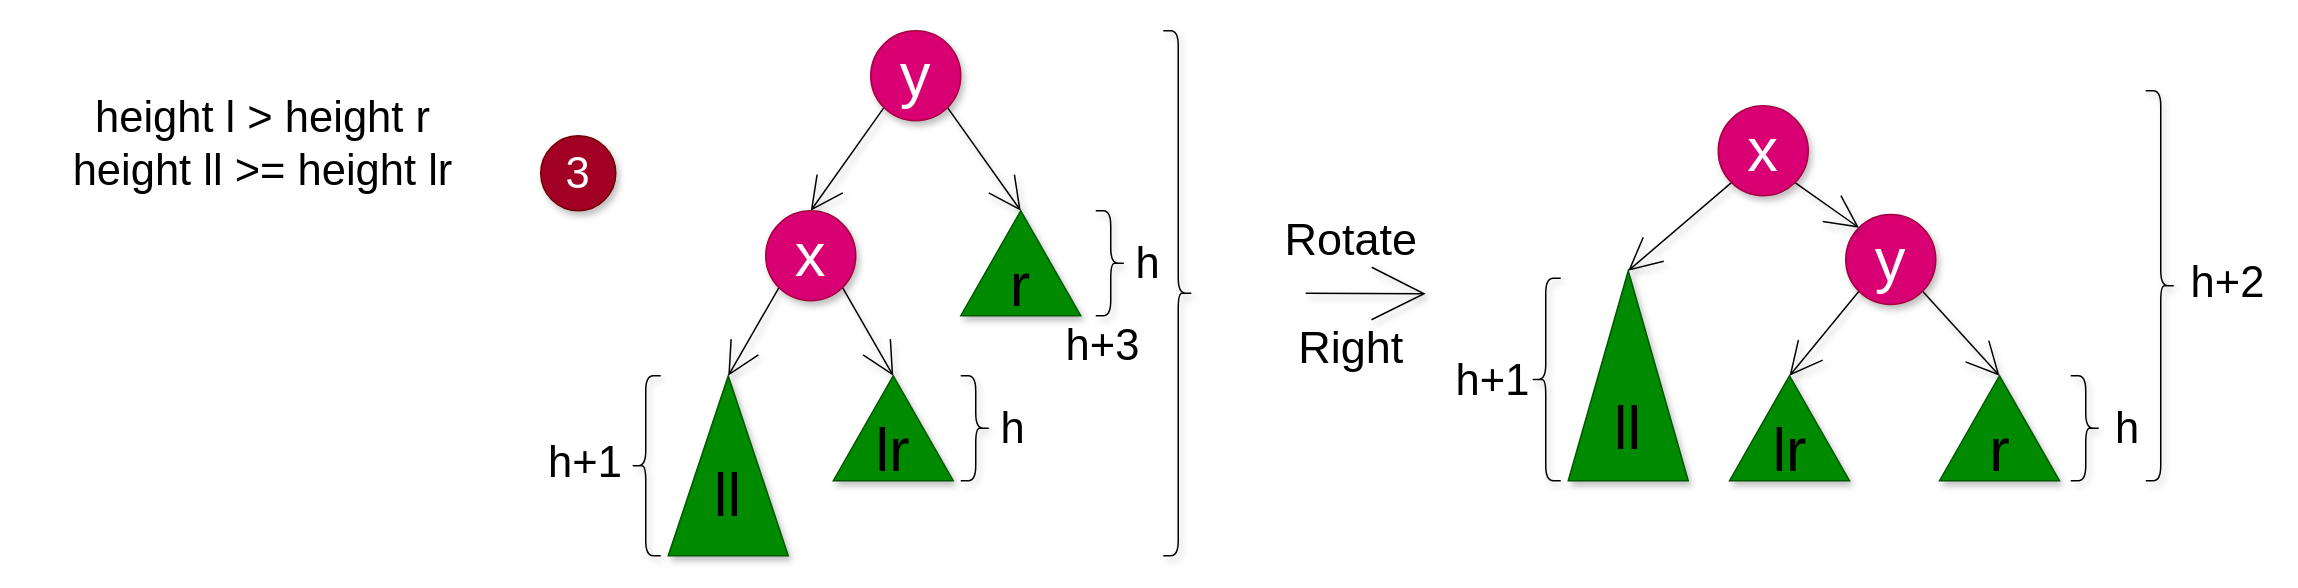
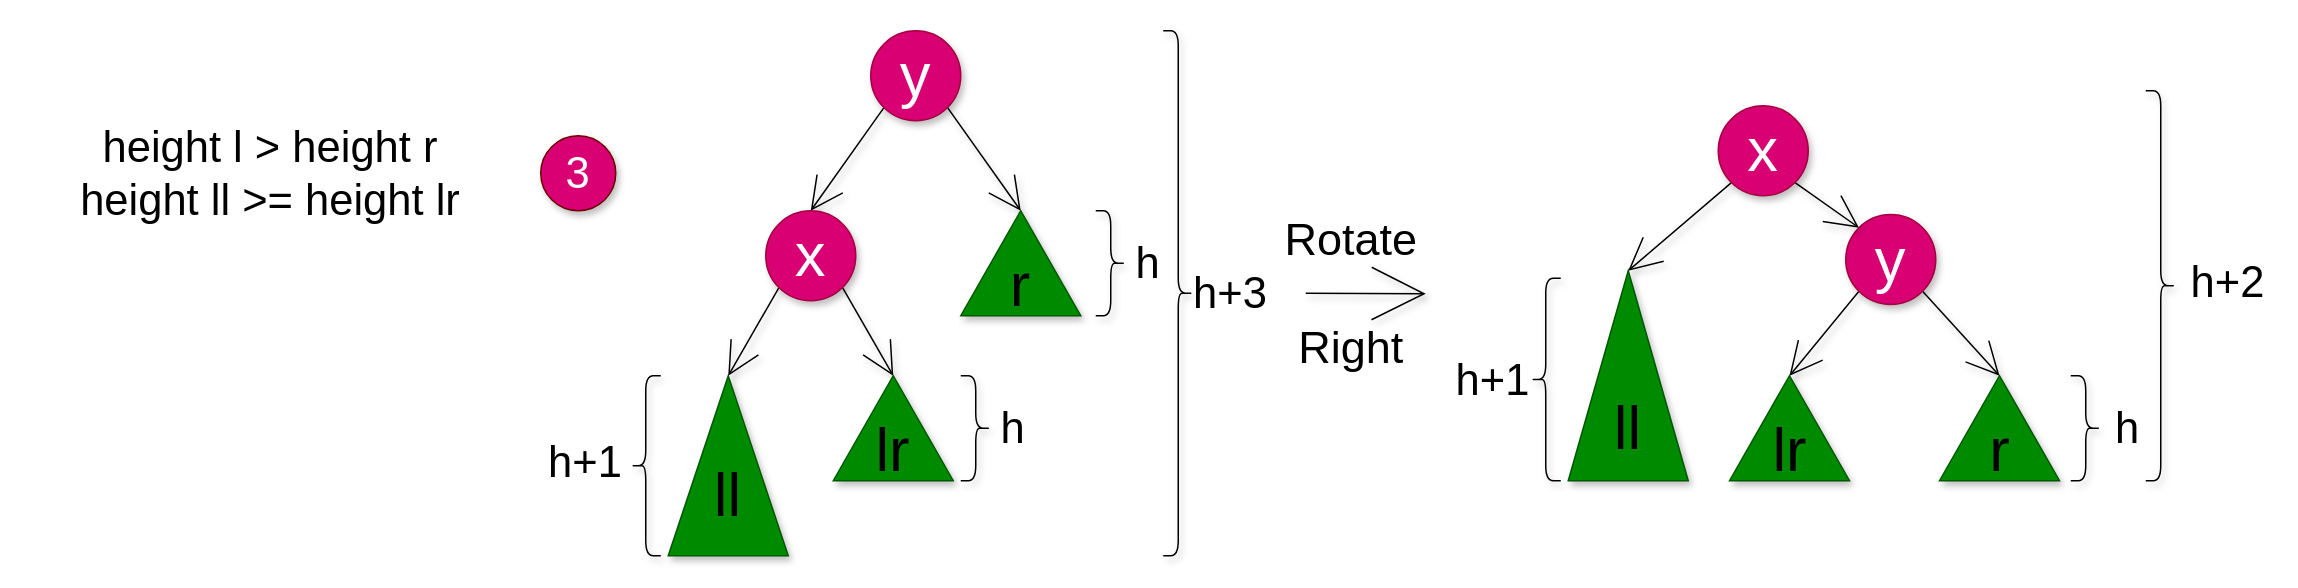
  <mxCell id="0" />
  <mxCell id="1" parent="0" />
  <mxCell id="2" style="edgeStyle=none;html=1;exitX=0;exitY=1;exitDx=0;exitDy=0;entryX=0.5;entryY=0;entryDx=0;entryDy=0;endArrow=open;endFill=0;endSize=20;shadow=1;" edge="1" parent="1" source="4" target="12"><mxGeometry relative="1" as="geometry"><mxPoint x="540" y="140" as="targetPoint" /></mxGeometry></mxCell>
  <mxCell id="3" style="edgeStyle=none;html=1;exitX=1;exitY=1;exitDx=0;exitDy=0;entryX=0;entryY=0;entryDx=40;entryDy=0;endArrow=open;endFill=0;endSize=20;entryPerimeter=0;shadow=1;" edge="1" parent="1" source="4" target="5"><mxGeometry relative="1" as="geometry"><mxPoint x="675" y="140" as="targetPoint" /></mxGeometry></mxCell>
  <mxCell id="4" value="y" style="ellipse;whiteSpace=wrap;html=1;aspect=fixed;fontSize=41;fillColor=#d80073;strokeColor=#A50040;fontColor=#ffffff;shadow=1;" vertex="1" parent="1"><mxGeometry x="580" y="20" width="60" height="60" as="geometry" /></mxCell>
  <mxCell id="5" value="" style="verticalLabelPosition=bottom;verticalAlign=top;html=1;shape=mxgraph.basic.acute_triangle;dx=0.5;fontSize=41;fillColor=#008a00;strokeColor=#005700;fontColor=#ffffff;shadow=1;" vertex="1" parent="1"><mxGeometry x="640" y="140" width="80" height="70" as="geometry" /></mxCell>
  <mxCell id="6" value="r" style="text;html=1;strokeColor=none;fillColor=none;align=center;verticalAlign=middle;whiteSpace=wrap;rounded=0;fontSize=41;shadow=1;" vertex="1" parent="1"><mxGeometry x="660" y="180" width="40" height="20" as="geometry" /></mxCell>
- <mxCell id="7" value="3" style="ellipse;whiteSpace=wrap;html=1;aspect=fixed;shadow=1;fontSize=29;verticalAlign=middle;fillColor=#a20025;strokeColor=#6F0000;fontColor=#ffffff;" vertex="1" parent="1"><mxGeometry x="360" y="90" width="50" height="50" as="geometry" /></mxCell>
+ <mxCell id="7" value="3" style="ellipse;whiteSpace=wrap;html=1;aspect=fixed;shadow=1;fontSize=29;verticalAlign=middle;fillColor=#d80073;strokeColor=#6F0000;fontColor=#ffffff;" vertex="1" parent="1"><mxGeometry x="360" y="90" width="50" height="50" as="geometry" /></mxCell>
  <mxCell id="8" value="" style="verticalLabelPosition=bottom;verticalAlign=top;html=1;shape=mxgraph.basic.acute_triangle;dx=0.5;fontSize=41;align=center;fillColor=#008a00;strokeColor=#005700;fontColor=#ffffff;shadow=1;" vertex="1" parent="1"><mxGeometry x="445" y="250" width="80" height="120" as="geometry" /></mxCell>
  <mxCell id="9" value="ll" style="text;html=1;strokeColor=none;fillColor=none;align=center;verticalAlign=middle;whiteSpace=wrap;rounded=0;fontSize=41;shadow=1;" vertex="1" parent="1"><mxGeometry x="465" y="320" width="40" height="20" as="geometry" /></mxCell>
  <mxCell id="10" style="edgeStyle=none;html=1;exitX=0;exitY=1;exitDx=0;exitDy=0;entryX=0;entryY=0;entryDx=40;entryDy=0;entryPerimeter=0;shadow=1;fontSize=45;endArrow=open;endFill=0;endSize=20;" edge="1" parent="1" source="12" target="8"><mxGeometry relative="1" as="geometry" /></mxCell>
  <mxCell id="11" style="edgeStyle=none;html=1;exitX=1;exitY=1;exitDx=0;exitDy=0;entryX=0;entryY=0;entryDx=40;entryDy=0;entryPerimeter=0;shadow=1;fontSize=45;endArrow=open;endFill=0;endSize=20;" edge="1" parent="1" source="12" target="13"><mxGeometry relative="1" as="geometry" /></mxCell>
  <mxCell id="12" value="x" style="ellipse;whiteSpace=wrap;html=1;aspect=fixed;fontSize=41;fillColor=#d80073;strokeColor=#A50040;fontColor=#ffffff;shadow=1;" vertex="1" parent="1"><mxGeometry x="510" y="140" width="60" height="60" as="geometry" /></mxCell>
  <mxCell id="13" value="" style="verticalLabelPosition=bottom;verticalAlign=top;html=1;shape=mxgraph.basic.acute_triangle;dx=0.5;fontSize=41;align=center;fillColor=#008a00;strokeColor=#005700;fontColor=#ffffff;shadow=1;" vertex="1" parent="1"><mxGeometry x="555" y="250" width="80" height="70" as="geometry" /></mxCell>
  <mxCell id="14" value="lr" style="text;html=1;strokeColor=none;fillColor=none;align=center;verticalAlign=middle;whiteSpace=wrap;rounded=0;fontSize=41;shadow=1;" vertex="1" parent="1"><mxGeometry x="575" y="290" width="40" height="20" as="geometry" /></mxCell>
  <mxCell id="15" value="" style="shape=curlyBracket;whiteSpace=wrap;html=1;rounded=1;flipH=1;shadow=1;fontSize=41;verticalAlign=top;" vertex="1" parent="1"><mxGeometry x="730" y="140" width="20" height="70" as="geometry" /></mxCell>
  <mxCell id="16" value="h" style="text;html=1;strokeColor=none;fillColor=none;align=center;verticalAlign=middle;whiteSpace=wrap;rounded=0;shadow=1;fontSize=29;" vertex="1" parent="1"><mxGeometry x="750" y="162.5" width="30" height="25" as="geometry" /></mxCell>
  <mxCell id="17" value="" style="shape=curlyBracket;whiteSpace=wrap;html=1;rounded=1;flipH=1;shadow=1;fontSize=41;verticalAlign=top;" vertex="1" parent="1"><mxGeometry x="640" y="250" width="20" height="70" as="geometry" /></mxCell>
  <mxCell id="18" value="h" style="text;html=1;strokeColor=none;fillColor=none;align=center;verticalAlign=middle;whiteSpace=wrap;rounded=0;shadow=1;fontSize=29;" vertex="1" parent="1"><mxGeometry x="660" y="272.5" width="30" height="25" as="geometry" /></mxCell>
  <mxCell id="19" value="" style="shape=curlyBracket;whiteSpace=wrap;html=1;rounded=1;shadow=1;fontSize=41;verticalAlign=top;" vertex="1" parent="1"><mxGeometry x="420" y="250" width="20" height="120" as="geometry" /></mxCell>
  <mxCell id="20" value="h+1" style="text;html=1;strokeColor=none;fillColor=none;align=center;verticalAlign=middle;whiteSpace=wrap;rounded=0;shadow=1;fontSize=29;" vertex="1" parent="1"><mxGeometry x="360" y="295" width="60" height="25" as="geometry" /></mxCell>
  <mxCell id="21" value="" style="shape=curlyBracket;whiteSpace=wrap;html=1;rounded=1;flipH=1;shadow=1;fontSize=41;verticalAlign=top;" vertex="1" parent="1"><mxGeometry x="775" y="20" width="20" height="350" as="geometry" /></mxCell>
  <mxCell id="22" value="Rotate&lt;br&gt;&lt;br&gt;Right" style="edgeStyle=none;html=1;shadow=1;fontSize=30;endArrow=open;endFill=0;endSize=34;labelBackgroundColor=none;" edge="1" parent="1"><mxGeometry x="-0.25" relative="1" as="geometry"><mxPoint x="950" y="195.333" as="targetPoint" /><mxPoint x="870" y="195" as="sourcePoint" /><mxPoint as="offset" /></mxGeometry></mxCell>
- <mxCell id="23" value="h+3" style="text;html=1;strokeColor=none;fillColor=none;align=center;verticalAlign=middle;whiteSpace=wrap;rounded=0;shadow=1;fontSize=29;" vertex="1" parent="1"><mxGeometry x="710" y="217.5" width="50" height="25" as="geometry" /></mxCell>
+ <mxCell id="23" value="h+3" style="text;html=1;strokeColor=none;fillColor=none;align=center;verticalAlign=middle;whiteSpace=wrap;rounded=0;shadow=1;fontSize=29;" vertex="1" parent="1"><mxGeometry x="795" y="182.5" width="50" height="25" as="geometry" /></mxCell>
  <mxCell id="24" style="edgeStyle=none;html=1;exitX=1;exitY=1;exitDx=0;exitDy=0;entryX=0;entryY=0;entryDx=40;entryDy=0;endArrow=open;endFill=0;endSize=20;entryPerimeter=0;shadow=1;" edge="1" parent="1" source="26" target="27"><mxGeometry relative="1" as="geometry"><mxPoint x="1327.5" y="300" as="targetPoint" /></mxGeometry></mxCell>
  <mxCell id="25" style="edgeStyle=none;html=1;exitX=0;exitY=1;exitDx=0;exitDy=0;entryX=0;entryY=0;entryDx=40;entryDy=0;entryPerimeter=0;shadow=1;fontSize=45;endArrow=open;endFill=0;endSize=20;" edge="1" parent="1" source="26" target="34"><mxGeometry relative="1" as="geometry" /></mxCell>
  <mxCell id="26" value="y" style="ellipse;whiteSpace=wrap;html=1;aspect=fixed;fontSize=41;fillColor=#d80073;strokeColor=#A50040;fontColor=#ffffff;shadow=1;" vertex="1" parent="1"><mxGeometry x="1230" y="142.5" width="60" height="60" as="geometry" /></mxCell>
  <mxCell id="27" value="" style="verticalLabelPosition=bottom;verticalAlign=top;html=1;shape=mxgraph.basic.acute_triangle;dx=0.5;fontSize=41;fillColor=#008a00;strokeColor=#005700;fontColor=#ffffff;shadow=1;" vertex="1" parent="1"><mxGeometry x="1292.5" y="250" width="80" height="70" as="geometry" /></mxCell>
  <mxCell id="28" value="r" style="text;html=1;strokeColor=none;fillColor=none;align=center;verticalAlign=middle;whiteSpace=wrap;rounded=0;fontSize=41;shadow=1;" vertex="1" parent="1"><mxGeometry x="1312.5" y="290" width="40" height="20" as="geometry" /></mxCell>
  <mxCell id="29" value="" style="verticalLabelPosition=bottom;verticalAlign=top;html=1;shape=mxgraph.basic.acute_triangle;dx=0.5;fontSize=41;align=center;fillColor=#008a00;strokeColor=#005700;fontColor=#ffffff;shadow=1;" vertex="1" parent="1"><mxGeometry x="1045" y="180" width="80" height="140" as="geometry" /></mxCell>
  <mxCell id="30" value="ll" style="text;html=1;strokeColor=none;fillColor=none;align=center;verticalAlign=middle;whiteSpace=wrap;rounded=0;fontSize=41;shadow=1;" vertex="1" parent="1"><mxGeometry x="1065" y="275" width="40" height="20" as="geometry" /></mxCell>
  <mxCell id="31" style="edgeStyle=none;html=1;exitX=0;exitY=1;exitDx=0;exitDy=0;entryX=0;entryY=0;entryDx=40;entryDy=0;entryPerimeter=0;shadow=1;fontSize=45;endArrow=open;endFill=0;endSize=20;" edge="1" parent="1" source="33" target="29"><mxGeometry relative="1" as="geometry" /></mxCell>
  <mxCell id="32" style="edgeStyle=none;html=1;exitX=1;exitY=1;exitDx=0;exitDy=0;entryX=0;entryY=0;entryDx=0;entryDy=0;shadow=1;fontSize=45;endArrow=open;endFill=0;endSize=20;" edge="1" parent="1" source="33" target="26"><mxGeometry relative="1" as="geometry" /></mxCell>
  <mxCell id="33" value="x" style="ellipse;whiteSpace=wrap;html=1;aspect=fixed;fontSize=41;fillColor=#d80073;strokeColor=#A50040;fontColor=#ffffff;shadow=1;" vertex="1" parent="1"><mxGeometry x="1145" y="70" width="60" height="60" as="geometry" /></mxCell>
  <mxCell id="34" value="" style="verticalLabelPosition=bottom;verticalAlign=top;html=1;shape=mxgraph.basic.acute_triangle;dx=0.5;fontSize=41;align=center;fillColor=#008a00;strokeColor=#005700;fontColor=#ffffff;shadow=1;" vertex="1" parent="1"><mxGeometry x="1152.5" y="250" width="80" height="70" as="geometry" /></mxCell>
  <mxCell id="35" value="lr" style="text;html=1;strokeColor=none;fillColor=none;align=center;verticalAlign=middle;whiteSpace=wrap;rounded=0;fontSize=41;shadow=1;" vertex="1" parent="1"><mxGeometry x="1172.5" y="290" width="40" height="20" as="geometry" /></mxCell>
  <mxCell id="36" value="" style="shape=curlyBracket;whiteSpace=wrap;html=1;rounded=1;flipH=1;shadow=1;fontSize=41;verticalAlign=top;" vertex="1" parent="1"><mxGeometry x="1380" y="250" width="20" height="70" as="geometry" /></mxCell>
  <mxCell id="37" value="h" style="text;html=1;strokeColor=none;fillColor=none;align=center;verticalAlign=middle;whiteSpace=wrap;rounded=0;shadow=1;fontSize=29;" vertex="1" parent="1"><mxGeometry x="1402.5" y="272.5" width="30" height="25" as="geometry" /></mxCell>
  <mxCell id="38" value="" style="shape=curlyBracket;whiteSpace=wrap;html=1;rounded=1;shadow=1;fontSize=41;verticalAlign=top;" vertex="1" parent="1"><mxGeometry x="1020" y="185" width="20" height="135" as="geometry" /></mxCell>
  <mxCell id="39" value="" style="shape=curlyBracket;whiteSpace=wrap;html=1;rounded=1;flipH=1;shadow=1;fontSize=41;verticalAlign=top;" vertex="1" parent="1"><mxGeometry x="1430" y="60" width="20" height="260" as="geometry" /></mxCell>
  <mxCell id="40" value="h+2" style="text;html=1;strokeColor=none;fillColor=none;align=center;verticalAlign=middle;whiteSpace=wrap;rounded=0;shadow=1;fontSize=29;" vertex="1" parent="1"><mxGeometry x="1460" y="175" width="50" height="25" as="geometry" /></mxCell>
  <mxCell id="41" value="h+1" style="text;html=1;strokeColor=none;fillColor=none;align=center;verticalAlign=middle;whiteSpace=wrap;rounded=0;shadow=1;fontSize=29;" vertex="1" parent="1"><mxGeometry x="980" y="240" width="30" height="25" as="geometry" /></mxCell>
- <mxCell id="42" value="height l &amp;gt; height r&lt;br&gt;height ll &amp;gt;= height lr" style="text;html=1;strokeColor=none;fillColor=none;align=center;verticalAlign=middle;whiteSpace=wrap;rounded=0;shadow=1;fontSize=29;" vertex="1" parent="1"><mxGeometry x="15" y="65" width="320" height="60" as="geometry" /></mxCell>
+ <mxCell id="42" value="height l &amp;gt; height r&lt;br&gt;height ll &amp;gt;= height lr" style="text;html=1;strokeColor=none;fillColor=none;align=center;verticalAlign=middle;whiteSpace=wrap;rounded=0;shadow=1;fontSize=29;" vertex="1" parent="1"><mxGeometry x="20" y="85" width="320" height="60" as="geometry" /></mxCell>
